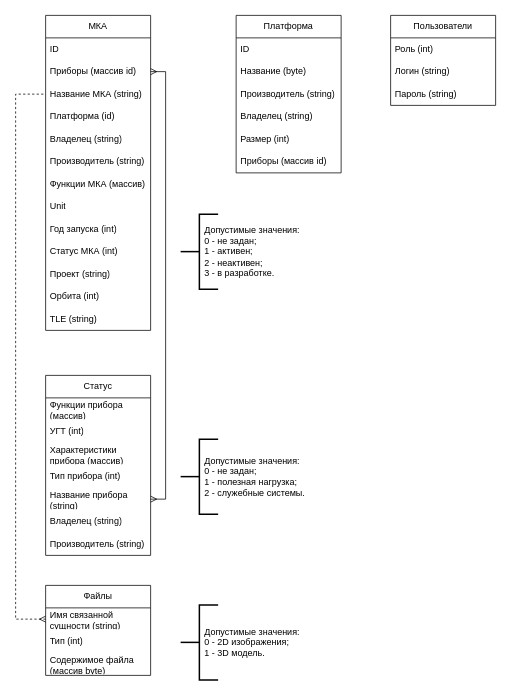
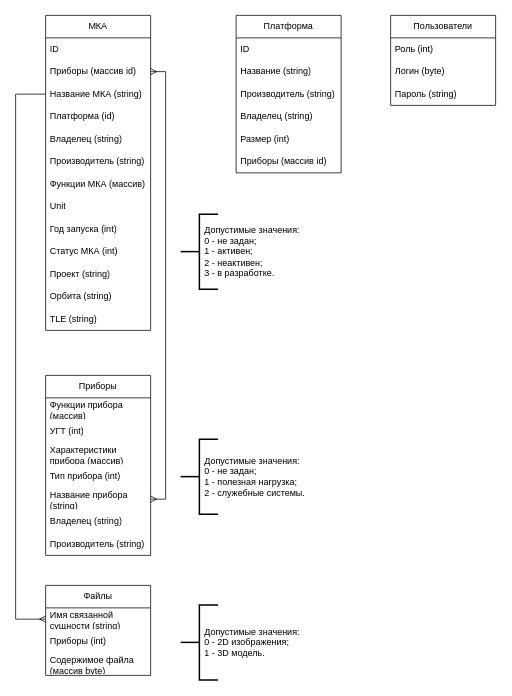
  <mxCell id="0" />
  <mxCell id="1" parent="0" />
  <mxCell id="2" value="МКА" style="swimlane;fontStyle=0;childLayout=stackLayout;horizontal=1;startSize=30;horizontalStack=0;resizeParent=1;resizeParentMax=0;resizeLast=0;collapsible=1;marginBottom=0;whiteSpace=wrap;html=1;" vertex="1" parent="1"><mxGeometry x="60" y="20" width="140" height="420" as="geometry" /></mxCell>
  <mxCell id="3" value="ID" style="text;strokeColor=none;fillColor=none;align=left;verticalAlign=middle;spacingLeft=4;spacingRight=4;overflow=hidden;points=[[0,0.5],[1,0.5]];portConstraint=eastwest;rotatable=0;whiteSpace=wrap;html=1;" vertex="1" parent="2"><mxGeometry y="30" width="140" height="30" as="geometry" /></mxCell>
  <mxCell id="4" value="Приборы (массив id)" style="text;strokeColor=none;fillColor=none;align=left;verticalAlign=middle;spacingLeft=4;spacingRight=4;overflow=hidden;points=[[0,0.5],[1,0.5]];portConstraint=eastwest;rotatable=0;whiteSpace=wrap;html=1;" vertex="1" parent="2"><mxGeometry y="60" width="140" height="30" as="geometry" /></mxCell>
  <mxCell id="5" value="Название МКА (string)" style="text;strokeColor=none;fillColor=none;align=left;verticalAlign=middle;spacingLeft=4;spacingRight=4;overflow=hidden;points=[[0,0.5],[1,0.5]];portConstraint=eastwest;rotatable=0;whiteSpace=wrap;html=1;" vertex="1" parent="2"><mxGeometry y="90" width="140" height="30" as="geometry" /></mxCell>
  <mxCell id="6" value="Платформа (id)" style="text;strokeColor=none;fillColor=none;align=left;verticalAlign=middle;spacingLeft=4;spacingRight=4;overflow=hidden;points=[[0,0.5],[1,0.5]];portConstraint=eastwest;rotatable=0;whiteSpace=wrap;html=1;" vertex="1" parent="2"><mxGeometry y="120" width="140" height="30" as="geometry" /></mxCell>
  <mxCell id="7" value="Владелец (string)" style="text;strokeColor=none;fillColor=none;align=left;verticalAlign=middle;spacingLeft=4;spacingRight=4;overflow=hidden;points=[[0,0.5],[1,0.5]];portConstraint=eastwest;rotatable=0;whiteSpace=wrap;html=1;" vertex="1" parent="2"><mxGeometry y="150" width="140" height="30" as="geometry" /></mxCell>
  <mxCell id="8" value="Производитель (string)" style="text;strokeColor=none;fillColor=none;align=left;verticalAlign=middle;spacingLeft=4;spacingRight=4;overflow=hidden;points=[[0,0.5],[1,0.5]];portConstraint=eastwest;rotatable=0;whiteSpace=wrap;html=1;" vertex="1" parent="2"><mxGeometry y="180" width="140" height="30" as="geometry" /></mxCell>
  <mxCell id="9" value="Функции МКА (массив)" style="text;strokeColor=none;fillColor=none;align=left;verticalAlign=middle;spacingLeft=4;spacingRight=4;overflow=hidden;points=[[0,0.5],[1,0.5]];portConstraint=eastwest;rotatable=0;whiteSpace=wrap;html=1;" vertex="1" parent="2"><mxGeometry y="210" width="140" height="30" as="geometry" /></mxCell>
  <mxCell id="10" value="Unit" style="text;strokeColor=none;fillColor=none;align=left;verticalAlign=middle;spacingLeft=4;spacingRight=4;overflow=hidden;points=[[0,0.5],[1,0.5]];portConstraint=eastwest;rotatable=0;whiteSpace=wrap;html=1;" vertex="1" parent="2"><mxGeometry y="240" width="140" height="30" as="geometry" /></mxCell>
  <mxCell id="11" value="Год запуска (int)" style="text;strokeColor=none;fillColor=none;align=left;verticalAlign=middle;spacingLeft=4;spacingRight=4;overflow=hidden;points=[[0,0.5],[1,0.5]];portConstraint=eastwest;rotatable=0;whiteSpace=wrap;html=1;" vertex="1" parent="2"><mxGeometry y="270" width="140" height="30" as="geometry" /></mxCell>
  <mxCell id="12" value="Статус МКА (int)" style="text;strokeColor=none;fillColor=none;align=left;verticalAlign=middle;spacingLeft=4;spacingRight=4;overflow=hidden;points=[[0,0.5],[1,0.5]];portConstraint=eastwest;rotatable=0;whiteSpace=wrap;html=1;" vertex="1" parent="2"><mxGeometry y="300" width="140" height="30" as="geometry" /></mxCell>
  <mxCell id="13" value="Проект (string)" style="text;strokeColor=none;fillColor=none;align=left;verticalAlign=middle;spacingLeft=4;spacingRight=4;overflow=hidden;points=[[0,0.5],[1,0.5]];portConstraint=eastwest;rotatable=0;whiteSpace=wrap;html=1;" vertex="1" parent="2"><mxGeometry y="330" width="140" height="30" as="geometry" /></mxCell>
- <mxCell id="14" value="Орбита (int)" style="text;strokeColor=none;fillColor=none;align=left;verticalAlign=middle;spacingLeft=4;spacingRight=4;overflow=hidden;points=[[0,0.5],[1,0.5]];portConstraint=eastwest;rotatable=0;whiteSpace=wrap;html=1;" vertex="1" parent="2"><mxGeometry y="360" width="140" height="30" as="geometry" /></mxCell>
+ <mxCell id="14" value="Орбита (string)" style="text;strokeColor=none;fillColor=none;align=left;verticalAlign=middle;spacingLeft=4;spacingRight=4;overflow=hidden;points=[[0,0.5],[1,0.5]];portConstraint=eastwest;rotatable=0;whiteSpace=wrap;html=1;" vertex="1" parent="2"><mxGeometry y="360" width="140" height="30" as="geometry" /></mxCell>
  <mxCell id="15" value="TLE (string)" style="text;strokeColor=none;fillColor=none;align=left;verticalAlign=middle;spacingLeft=4;spacingRight=4;overflow=hidden;points=[[0,0.5],[1,0.5]];portConstraint=eastwest;rotatable=0;whiteSpace=wrap;html=1;" vertex="1" parent="2"><mxGeometry y="390" width="140" height="30" as="geometry" /></mxCell>
- <mxCell id="16" value="Статус" style="swimlane;fontStyle=0;childLayout=stackLayout;horizontal=1;startSize=30;horizontalStack=0;resizeParent=1;resizeParentMax=0;resizeLast=0;collapsible=1;marginBottom=0;whiteSpace=wrap;html=1;" vertex="1" parent="1"><mxGeometry x="60" y="500" width="140" height="240" as="geometry" /></mxCell>
+ <mxCell id="16" value="Приборы" style="swimlane;fontStyle=0;childLayout=stackLayout;horizontal=1;startSize=30;horizontalStack=0;resizeParent=1;resizeParentMax=0;resizeLast=0;collapsible=1;marginBottom=0;whiteSpace=wrap;html=1;" vertex="1" parent="1"><mxGeometry x="60" y="500" width="140" height="240" as="geometry" /></mxCell>
  <mxCell id="17" value="Функции прибора (массив)" style="text;strokeColor=none;fillColor=none;align=left;verticalAlign=middle;spacingLeft=4;spacingRight=4;overflow=hidden;points=[[0,0.5],[1,0.5]];portConstraint=eastwest;rotatable=0;whiteSpace=wrap;html=1;" vertex="1" parent="16"><mxGeometry y="30" width="140" height="30" as="geometry" /></mxCell>
  <mxCell id="18" value="УГТ (int)" style="text;strokeColor=none;fillColor=none;align=left;verticalAlign=middle;spacingLeft=4;spacingRight=4;overflow=hidden;points=[[0,0.5],[1,0.5]];portConstraint=eastwest;rotatable=0;whiteSpace=wrap;html=1;" vertex="1" parent="16"><mxGeometry y="60" width="140" height="30" as="geometry" /></mxCell>
  <mxCell id="19" value="Характеристики прибора (массив)" style="text;strokeColor=none;fillColor=none;align=left;verticalAlign=middle;spacingLeft=4;spacingRight=4;overflow=hidden;points=[[0,0.5],[1,0.5]];portConstraint=eastwest;rotatable=0;whiteSpace=wrap;html=1;" vertex="1" parent="16"><mxGeometry y="90" width="140" height="30" as="geometry" /></mxCell>
  <mxCell id="20" value="Тип прибора (int)" style="text;strokeColor=none;fillColor=none;align=left;verticalAlign=middle;spacingLeft=4;spacingRight=4;overflow=hidden;points=[[0,0.5],[1,0.5]];portConstraint=eastwest;rotatable=0;whiteSpace=wrap;html=1;" vertex="1" parent="16"><mxGeometry y="120" width="140" height="30" as="geometry" /></mxCell>
  <mxCell id="21" value="Название прибора (string)" style="text;strokeColor=none;fillColor=none;align=left;verticalAlign=middle;spacingLeft=4;spacingRight=4;overflow=hidden;points=[[0,0.5],[1,0.5]];portConstraint=eastwest;rotatable=0;whiteSpace=wrap;html=1;" vertex="1" parent="16"><mxGeometry y="150" width="140" height="30" as="geometry" /></mxCell>
  <mxCell id="22" value="Владелец (string)" style="text;strokeColor=none;fillColor=none;align=left;verticalAlign=middle;spacingLeft=4;spacingRight=4;overflow=hidden;points=[[0,0.5],[1,0.5]];portConstraint=eastwest;rotatable=0;whiteSpace=wrap;html=1;" vertex="1" parent="16"><mxGeometry y="180" width="140" height="30" as="geometry" /></mxCell>
  <mxCell id="23" value="Производитель (string)" style="text;strokeColor=none;fillColor=none;align=left;verticalAlign=middle;spacingLeft=4;spacingRight=4;overflow=hidden;points=[[0,0.5],[1,0.5]];portConstraint=eastwest;rotatable=0;whiteSpace=wrap;html=1;" vertex="1" parent="16"><mxGeometry y="210" width="140" height="30" as="geometry" /></mxCell>
  <mxCell id="24" value="Файлы" style="swimlane;fontStyle=0;childLayout=stackLayout;horizontal=1;startSize=30;horizontalStack=0;resizeParent=1;resizeParentMax=0;resizeLast=0;collapsible=1;marginBottom=0;whiteSpace=wrap;html=1;" vertex="1" parent="1"><mxGeometry x="60" y="780" width="140" height="120" as="geometry" /></mxCell>
  <mxCell id="25" value="Имя связанной сущности (string)" style="text;strokeColor=none;fillColor=none;align=left;verticalAlign=middle;spacingLeft=4;spacingRight=4;overflow=hidden;points=[[0,0.5],[1,0.5]];portConstraint=eastwest;rotatable=0;whiteSpace=wrap;html=1;" vertex="1" parent="24"><mxGeometry y="30" width="140" height="30" as="geometry" /></mxCell>
- <mxCell id="26" value="Тип (int)" style="text;strokeColor=none;fillColor=none;align=left;verticalAlign=middle;spacingLeft=4;spacingRight=4;overflow=hidden;points=[[0,0.5],[1,0.5]];portConstraint=eastwest;rotatable=0;whiteSpace=wrap;html=1;" vertex="1" parent="24"><mxGeometry y="60" width="140" height="30" as="geometry" /></mxCell>
+ <mxCell id="26" value="Приборы (int)" style="text;strokeColor=none;fillColor=none;align=left;verticalAlign=middle;spacingLeft=4;spacingRight=4;overflow=hidden;points=[[0,0.5],[1,0.5]];portConstraint=eastwest;rotatable=0;whiteSpace=wrap;html=1;" vertex="1" parent="24"><mxGeometry y="60" width="140" height="30" as="geometry" /></mxCell>
  <mxCell id="27" value="Содержимое файла (массив byte)" style="text;strokeColor=none;fillColor=none;align=left;verticalAlign=middle;spacingLeft=4;spacingRight=4;overflow=hidden;points=[[0,0.5],[1,0.5]];portConstraint=eastwest;rotatable=0;whiteSpace=wrap;html=1;" vertex="1" parent="24"><mxGeometry y="90" width="140" height="30" as="geometry" /></mxCell>
  <mxCell id="28" value="Платформа" style="swimlane;fontStyle=0;childLayout=stackLayout;horizontal=1;startSize=30;horizontalStack=0;resizeParent=1;resizeParentMax=0;resizeLast=0;collapsible=1;marginBottom=0;whiteSpace=wrap;html=1;" vertex="1" parent="1"><mxGeometry x="314" y="20" width="140" height="210" as="geometry" /></mxCell>
  <mxCell id="29" value="ID" style="text;strokeColor=none;fillColor=none;align=left;verticalAlign=middle;spacingLeft=4;spacingRight=4;overflow=hidden;points=[[0,0.5],[1,0.5]];portConstraint=eastwest;rotatable=0;whiteSpace=wrap;html=1;" vertex="1" parent="28"><mxGeometry y="30" width="140" height="30" as="geometry" /></mxCell>
- <mxCell id="30" value="Название (byte)" style="text;strokeColor=none;fillColor=none;align=left;verticalAlign=middle;spacingLeft=4;spacingRight=4;overflow=hidden;points=[[0,0.5],[1,0.5]];portConstraint=eastwest;rotatable=0;whiteSpace=wrap;html=1;" vertex="1" parent="28"><mxGeometry y="60" width="140" height="30" as="geometry" /></mxCell>
+ <mxCell id="30" value="Название (string)" style="text;strokeColor=none;fillColor=none;align=left;verticalAlign=middle;spacingLeft=4;spacingRight=4;overflow=hidden;points=[[0,0.5],[1,0.5]];portConstraint=eastwest;rotatable=0;whiteSpace=wrap;html=1;" vertex="1" parent="28"><mxGeometry y="60" width="140" height="30" as="geometry" /></mxCell>
  <mxCell id="31" value="Производитель (string)" style="text;strokeColor=none;fillColor=none;align=left;verticalAlign=middle;spacingLeft=4;spacingRight=4;overflow=hidden;points=[[0,0.5],[1,0.5]];portConstraint=eastwest;rotatable=0;whiteSpace=wrap;html=1;" vertex="1" parent="28"><mxGeometry y="90" width="140" height="30" as="geometry" /></mxCell>
  <mxCell id="32" value="Владелец (string)" style="text;strokeColor=none;fillColor=none;align=left;verticalAlign=middle;spacingLeft=4;spacingRight=4;overflow=hidden;points=[[0,0.5],[1,0.5]];portConstraint=eastwest;rotatable=0;whiteSpace=wrap;html=1;" vertex="1" parent="28"><mxGeometry y="120" width="140" height="30" as="geometry" /></mxCell>
  <mxCell id="33" value="Размер (int)" style="text;strokeColor=none;fillColor=none;align=left;verticalAlign=middle;spacingLeft=4;spacingRight=4;overflow=hidden;points=[[0,0.5],[1,0.5]];portConstraint=eastwest;rotatable=0;whiteSpace=wrap;html=1;" vertex="1" parent="28"><mxGeometry y="150" width="140" height="30" as="geometry" /></mxCell>
  <mxCell id="34" value="Приборы (массив id)" style="text;strokeColor=none;fillColor=none;align=left;verticalAlign=middle;spacingLeft=4;spacingRight=4;overflow=hidden;points=[[0,0.5],[1,0.5]];portConstraint=eastwest;rotatable=0;whiteSpace=wrap;html=1;" vertex="1" parent="28"><mxGeometry y="180" width="140" height="30" as="geometry" /></mxCell>
  <mxCell id="35" style="edgeStyle=orthogonalEdgeStyle;rounded=0;orthogonalLoop=1;jettySize=auto;html=1;entryX=1;entryY=0.5;entryDx=0;entryDy=0;startArrow=ERmany;startFill=0;endArrow=ERmany;endFill=0;" edge="1" parent="1" source="21" target="4"><mxGeometry relative="1" as="geometry"><Array as="points"><mxPoint x="220" y="665" /><mxPoint x="220" y="95" /></Array></mxGeometry></mxCell>
- <mxCell id="36" style="edgeStyle=orthogonalEdgeStyle;rounded=0;orthogonalLoop=1;jettySize=auto;html=1;entryX=0;entryY=0.5;entryDx=0;entryDy=0;endArrow=none;endFill=0;startArrow=ERmany;startFill=0;dashed=1;" edge="1" parent="1" source="25" target="5"><mxGeometry relative="1" as="geometry"><Array as="points"><mxPoint x="20" y="825" /><mxPoint x="20" y="125" /></Array></mxGeometry></mxCell>
+ <mxCell id="36" style="edgeStyle=orthogonalEdgeStyle;rounded=0;orthogonalLoop=1;jettySize=auto;html=1;entryX=0;entryY=0.5;entryDx=0;entryDy=0;endArrow=none;endFill=0;startArrow=ERmany;startFill=0;" edge="1" parent="1" source="25" target="5"><mxGeometry relative="1" as="geometry"><Array as="points"><mxPoint x="20" y="825" /><mxPoint x="20" y="125" /></Array></mxGeometry></mxCell>
  <mxCell id="37" value="Пользователи" style="swimlane;fontStyle=0;childLayout=stackLayout;horizontal=1;startSize=30;horizontalStack=0;resizeParent=1;resizeParentMax=0;resizeLast=0;collapsible=1;marginBottom=0;whiteSpace=wrap;html=1;" vertex="1" parent="1"><mxGeometry x="520" y="20" width="140" height="120" as="geometry" /></mxCell>
  <mxCell id="38" value="Роль (int)" style="text;strokeColor=none;fillColor=none;align=left;verticalAlign=middle;spacingLeft=4;spacingRight=4;overflow=hidden;points=[[0,0.5],[1,0.5]];portConstraint=eastwest;rotatable=0;whiteSpace=wrap;html=1;" vertex="1" parent="37"><mxGeometry y="30" width="140" height="30" as="geometry" /></mxCell>
- <mxCell id="39" value="Логин (string)&amp;nbsp;" style="text;strokeColor=none;fillColor=none;align=left;verticalAlign=middle;spacingLeft=4;spacingRight=4;overflow=hidden;points=[[0,0.5],[1,0.5]];portConstraint=eastwest;rotatable=0;whiteSpace=wrap;html=1;" vertex="1" parent="37"><mxGeometry y="60" width="140" height="30" as="geometry" /></mxCell>
+ <mxCell id="39" value="Логин (byte)&amp;nbsp;" style="text;strokeColor=none;fillColor=none;align=left;verticalAlign=middle;spacingLeft=4;spacingRight=4;overflow=hidden;points=[[0,0.5],[1,0.5]];portConstraint=eastwest;rotatable=0;whiteSpace=wrap;html=1;" vertex="1" parent="37"><mxGeometry y="60" width="140" height="30" as="geometry" /></mxCell>
  <mxCell id="40" value="Пароль (string)" style="text;strokeColor=none;fillColor=none;align=left;verticalAlign=middle;spacingLeft=4;spacingRight=4;overflow=hidden;points=[[0,0.5],[1,0.5]];portConstraint=eastwest;rotatable=0;whiteSpace=wrap;html=1;" vertex="1" parent="37"><mxGeometry y="90" width="140" height="30" as="geometry" /></mxCell>
  <mxCell id="41" value="" style="strokeWidth=2;html=1;shape=mxgraph.flowchart.annotation_2;align=left;labelPosition=right;pointerEvents=1;" vertex="1" parent="1"><mxGeometry x="240" y="585" width="50" height="100" as="geometry" /></mxCell>
  <mxCell id="42" value="" style="strokeWidth=2;html=1;shape=mxgraph.flowchart.annotation_2;align=left;labelPosition=right;pointerEvents=1;" vertex="1" parent="1"><mxGeometry x="240" y="285" width="50" height="100" as="geometry" /></mxCell>
  <mxCell id="43" value="" style="strokeWidth=2;html=1;shape=mxgraph.flowchart.annotation_2;align=left;labelPosition=right;pointerEvents=1;" vertex="1" parent="1"><mxGeometry x="240" y="806" width="50" height="100" as="geometry" /></mxCell>
  <mxCell id="44" value="Допустимые значения:&lt;br&gt;0 - не задан;&lt;br&gt;1 - активен;&lt;br&gt;2 - неактивен;&lt;br&gt;3 - в разработке." style="text;html=1;strokeColor=none;fillColor=none;align=left;verticalAlign=middle;whiteSpace=wrap;rounded=0;" vertex="1" parent="1"><mxGeometry x="270" y="290" width="130" height="90" as="geometry" /></mxCell>
  <mxCell id="45" value="Допустимые значения:&lt;br&gt;0 - не задан;&lt;br&gt;1 - полезная нагрузка;&lt;br&gt;2 - служебные системы." style="text;html=1;strokeColor=none;fillColor=none;align=left;verticalAlign=middle;whiteSpace=wrap;rounded=0;" vertex="1" parent="1"><mxGeometry x="270" y="590" width="140" height="90" as="geometry" /></mxCell>
  <mxCell id="46" value="Допустимые значения:&lt;br&gt;0 - 2D изображения;&lt;br&gt;1 - 3D модель." style="text;html=1;strokeColor=none;fillColor=none;align=left;verticalAlign=middle;whiteSpace=wrap;rounded=0;" vertex="1" parent="1"><mxGeometry x="270" y="811" width="140" height="90" as="geometry" /></mxCell>
